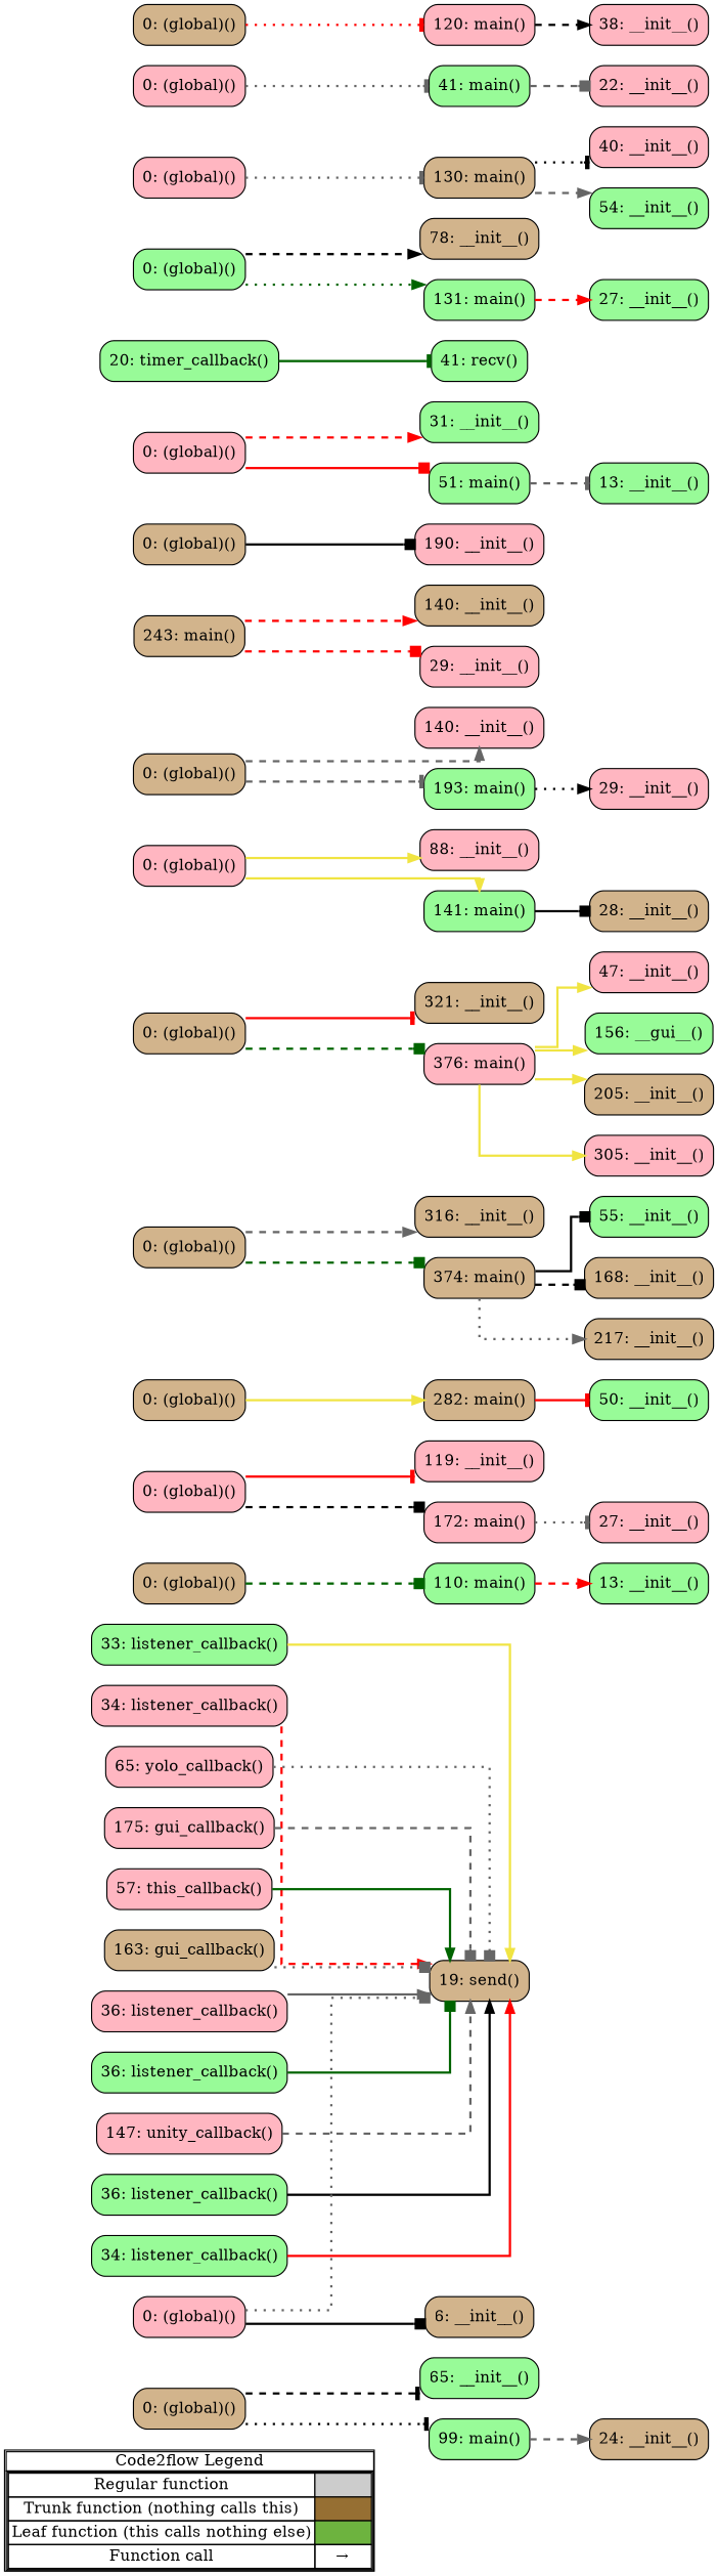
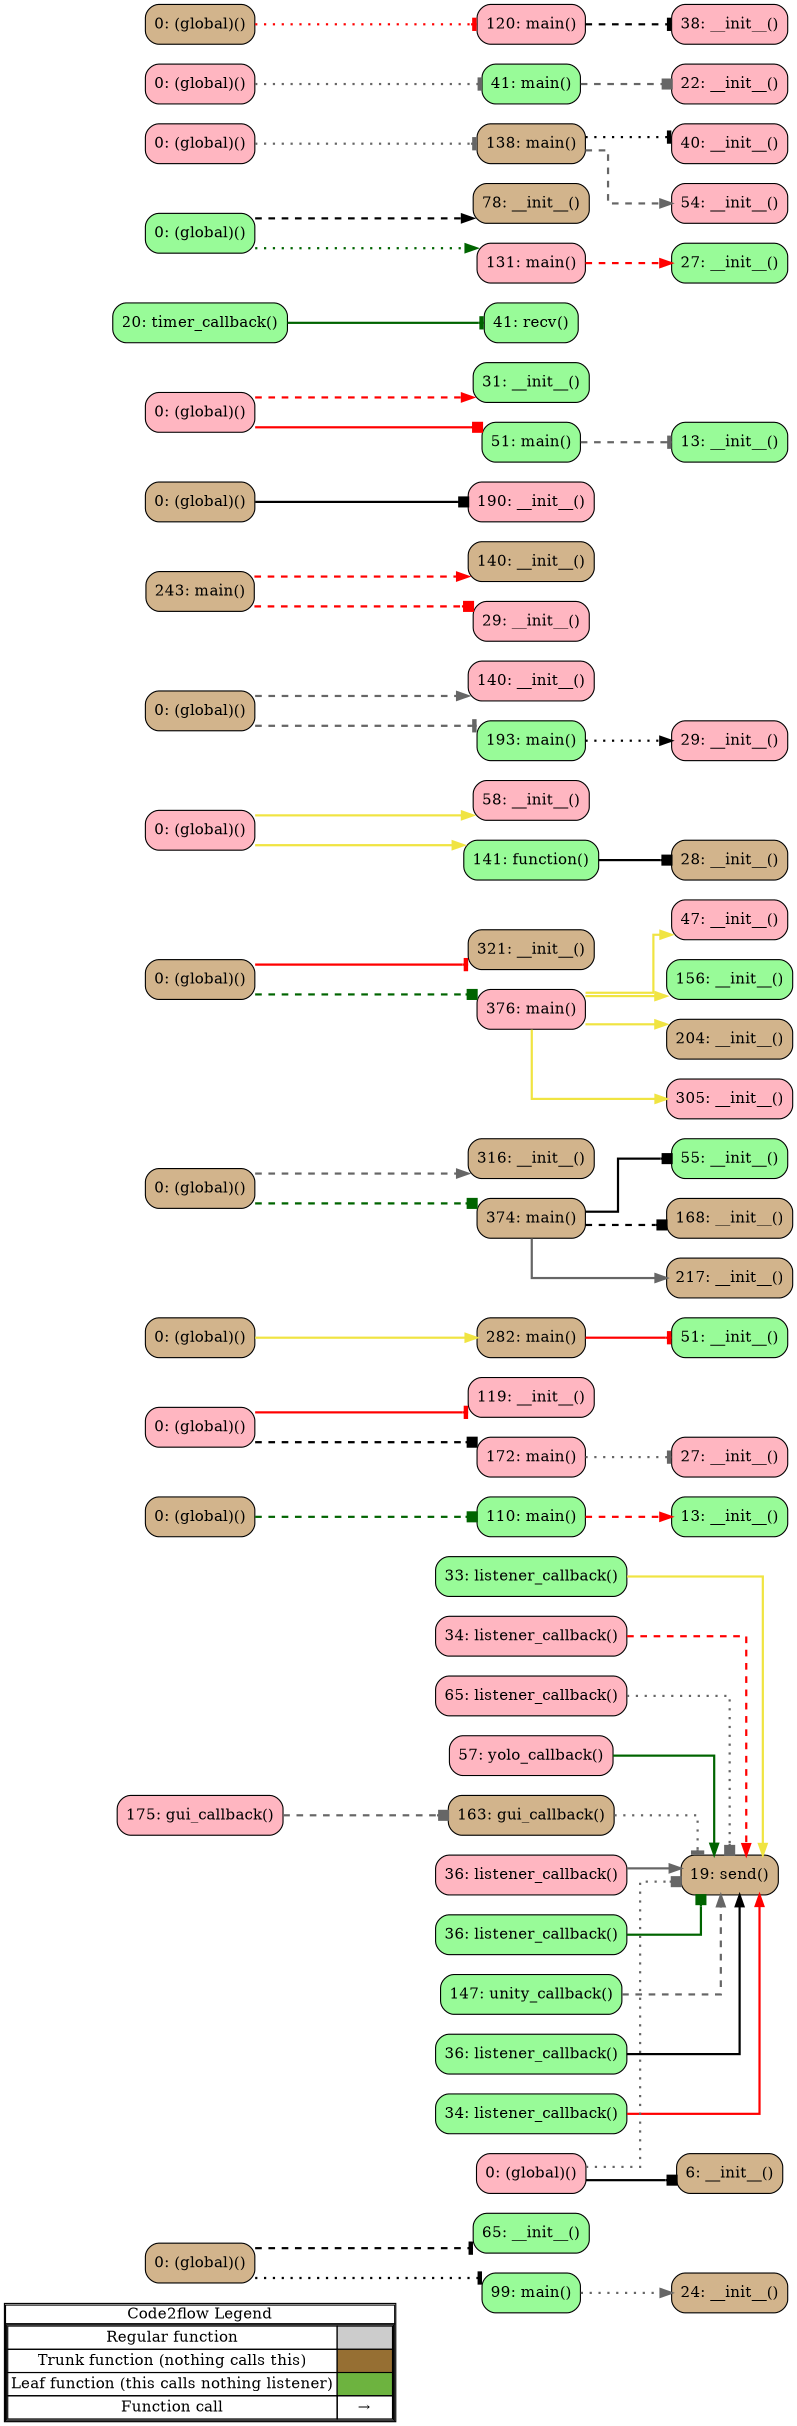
  digraph {
    concentrate=true
    rankdir=LR
    splines=ortho
    node [shape=rect fillcolor=lightpink style="rounded,filled"]
    edge [color=gray40 penwidth=2 arrowhead=normal style=dashed]
-   n1 [label=<         <table cellspacing="0" cellpadding="0" border="1"><tr><td>Code2flow Legend</td></tr><tr><td>         <table cellspacing="0">         <tr><td>Regular function</td><td width="50px" bgcolor='#cccccc'></td></tr>         <tr><td>Trunk function (nothing calls this)</td><td bgcolor='#966F33'></td></tr>         <tr><td>Leaf function (this calls nothing else)</td><td bgcolor='#6db33f'></td></tr>         <tr><td>Function call</td><td><font color='black'>&#8594;</font></td></tr>         </table></td></tr></table>         > margin=0 shape=none fillcolor="" style=""]
+   n1 [label=<         <table cellspacing="0" cellpadding="0" border="1"><tr><td>Code2flow Legend</td></tr><tr><td>         <table cellspacing="0">         <tr><td>Regular function</td><td width="50px" bgcolor='#cccccc'></td></tr>         <tr><td>Trunk function (nothing calls this)</td><td bgcolor='#966F33'></td></tr>         <tr><td>Leaf function (this calls nothing listener)</td><td bgcolor='#6db33f'></td></tr>         <tr><td>Function call</td><td><font color='black'>&#8594;</font></td></tr>         </table></td></tr></table>         > margin=0 shape=none fillcolor="" style=""]
    n2 [fillcolor=tan label="24: __init__()"]
    n3 [fillcolor=palegreen label="33: listener_callback()"]
    n4 [fillcolor=palegreen label="65: __init__()"]
    n5 [fillcolor=tan label="0: (global)()"]
    n6 [fillcolor=palegreen label="99: main()"]
    n7 [fillcolor=palegreen label="13: __init__()"]
    n8 [fillcolor=tan label="0: (global)()"]
    n9 [fillcolor=palegreen label="110: main()"]
    n10 [label="27: __init__()"]
    n11 [label="34: listener_callback()"]
    n12 [label="119: __init__()"]
    n13 [label="0: (global)()"]
    n14 [label="172: main()"]
-   n15 [fillcolor=palegreen label="50: __init__()"]
+   n15 [fillcolor=palegreen label="51: __init__()"]
    n16 [fillcolor=tan label="0: (global)()"]
    n17 [fillcolor=tan label="282: main()"]
    n18 [fillcolor=palegreen label="55: __init__()"]
-   n19 [label="65: yolo_callback()"]
+   n19 [label="65: listener_callback()"]
    n20 [fillcolor=tan label="168: __init__()"]
    n21 [label="175: gui_callback()"]
    n22 [fillcolor=tan label="217: __init__()"]
    n23 [fillcolor=tan label="316: __init__()"]
    n24 [fillcolor=tan label="0: (global)()"]
    n25 [fillcolor=tan label="374: main()"]
    n26 [label="47: __init__()"]
-   n27 [label="57: this_callback()"]
-   n28 [fillcolor=palegreen label="156: __gui__()"]
+   n27 [label="57: yolo_callback()"]
+   n28 [fillcolor=palegreen label="156: __init__()"]
    n29 [fillcolor=tan label="163: gui_callback()"]
-   n30 [fillcolor=tan label="205: __init__()"]
+   n30 [fillcolor=tan label="204: __init__()"]
    n31 [label="305: __init__()"]
    n32 [fillcolor=tan label="321: __init__()"]
    n33 [fillcolor=tan label="0: (global)()"]
    n34 [label="376: main()"]
    n35 [fillcolor=tan label="28: __init__()"]
    n36 [label="36: listener_callback()"]
-   n37 [label="88: __init__()"]
+   n37 [label="58: __init__()"]
    n38 [label="0: (global)()"]
-   n39 [fillcolor=palegreen label="141: main()"]
+   n39 [fillcolor=palegreen label="141: function()"]
    n40 [label="29: __init__()"]
    n41 [fillcolor=palegreen label="36: listener_callback()"]
    n42 [label="140: __init__()"]
    n43 [fillcolor=tan label="0: (global)()"]
    n44 [fillcolor=palegreen label="193: main()"]
    n45 [fillcolor=tan label="140: __init__()"]
-   n46 [label="147: unity_callback()"]
+   n46 [fillcolor=palegreen label="147: unity_callback()"]
    n47 [label="29: __init__()"]
    n48 [fillcolor=palegreen label="36: listener_callback()"]
    n49 [label="190: __init__()"]
    n50 [fillcolor=tan label="0: (global)()"]
    n51 [fillcolor=tan label="243: main()"]
    n52 [fillcolor=palegreen label="13: __init__()"]
    n53 [fillcolor=palegreen label="20: timer_callback()"]
    n54 [fillcolor=palegreen label="31: __init__()"]
    n55 [fillcolor=palegreen label="41: recv()"]
    n56 [label="0: (global)()"]
    n57 [fillcolor=palegreen label="51: main()"]
    n58 [fillcolor=palegreen label="27: __init__()"]
    n59 [fillcolor=palegreen label="34: listener_callback()"]
    n60 [fillcolor=tan label="78: __init__()"]
    n61 [fillcolor=palegreen label="0: (global)()"]
-   n62 [fillcolor=palegreen label="131: main()"]
+   n62 [label="131: main()"]
    n63 [label="40: __init__()"]
-   n64 [fillcolor=palegreen label="54: __init__()"]
+   n64 [label="54: __init__()"]
    n65 [label="0: (global)()"]
-   n66 [fillcolor=tan label="130: main()"]
+   n66 [fillcolor=tan label="138: main()"]
    n67 [fillcolor=tan label="6: __init__()"]
    n68 [fillcolor=tan label="19: send()"]
    n69 [label="0: (global)()"]
    n70 [label="22: __init__()"]
    n71 [label="0: (global)()"]
    n72 [fillcolor=palegreen label="41: main()"]
    n73 [label="38: __init__()"]
    n74 [fillcolor=tan label="0: (global)()"]
    n75 [label="120: main()"]
    subgraph sub_1 {
      label=legend
      rank=min
      n1
    }
    subgraph sub_2 {
      label="File: Omni_Driver"
      style=dotted
      n5
      n6
      subgraph sub_3 {
        label="Class: Listener"
        style=dotted
        n2
        n3
      }
      subgraph sub_4 {
        label="Class: udpsend"
        style=dotted
        n4
      }
    }
    subgraph sub_5 {
      label="File: PS4_listener"
      style=dotted
      n8
      n9
      subgraph sub_6 {
        label="Class: Listener"
        style=dotted
        n7
      }
    }
    subgraph sub_7 {
      label="File: W4_Omni_Driver"
      style=dotted
      n13
      n14
      subgraph sub_8 {
        label="Class: Listener"
        style=dotted
        n10
        n11
      }
      subgraph sub_9 {
        label="Class: udpsend"
        style=dotted
        n12
      }
    }
    subgraph sub_10 {
      label="File: cr24_gui"
      style=dotted
      n16
      n17
      subgraph sub_11 {
        label="Class: cr24_GUI"
        style=dotted
        n15
      }
    }
    subgraph sub_12 {
      label="File: cr24_main"
      style=dotted
      n24
      n25
      subgraph sub_13 {
        label="Class: YOLO_Listener"
        style=dotted
        n18
        n19
      }
      subgraph sub_14 {
        label="Class: GUI_Listener"
        style=dotted
        n20
        n21
      }
      subgraph sub_15 {
        label="Class: DS4_Listener"
        style=dotted
        n22
      }
      subgraph sub_16 {
        label="Class: udpsend"
        style=dotted
        n23
      }
    }
    subgraph sub_17 {
      label="File: cr24_main_unity"
      style=dotted
      n33
      n34
      subgraph sub_18 {
        label="Class: YOLO_Listener"
        style=dotted
        n26
        n27
      }
      subgraph sub_19 {
        label="Class: GUI_Listener"
        style=dotted
        n28
        n29
      }
      subgraph sub_20 {
        label="Class: DS4_Listener"
        style=dotted
        n30
      }
      subgraph sub_21 {
        label="Class: Unity_Listener"
        style=dotted
        n31
      }
      subgraph sub_22 {
        label="Class: udpsend"
        style=dotted
        n32
      }
    }
    subgraph sub_23 {
      label="File: cr24_manual"
      style=dotted
      n38
      n39
      subgraph sub_24 {
        label="Class: Listener"
        style=dotted
        n35
        n36
      }
      subgraph sub_25 {
        label="Class: udpsend"
        style=dotted
        n37
      }
    }
    subgraph sub_26 {
      label="File: cr24_manual2"
      style=dotted
      n43
      n44
      subgraph sub_27 {
        label="Class: Listener"
        style=dotted
        n40
        n41
      }
      subgraph sub_28 {
        label="Class: udpsend"
        style=dotted
        n42
      }
    }
    subgraph sub_29 {
      label="File: cr24_manual2_unity"
      style=dotted
      n50
      n51
      subgraph sub_30 {
        label="Class: Unity_Listener"
        style=dotted
        n45
        n46
      }
      subgraph sub_31 {
        label="Class: Listener"
        style=dotted
        n47
        n48
      }
      subgraph sub_32 {
        label="Class: udpsend"
        style=dotted
        n49
      }
    }
    subgraph sub_33 {
      label="File: cr24_pos"
      style=dotted
      n56
      n57
      subgraph sub_34 {
        label="Class: setoshio_pub"
        style=dotted
        n52
        n53
      }
      subgraph sub_35 {
        label="Class: udprecv"
        style=dotted
        n54
        n55
      }
    }
    subgraph sub_36 {
      label="File: cr24_test"
      style=dotted
      n61
      n62
      subgraph sub_37 {
        label="Class: Listener"
        style=dotted
        n58
        n59
      }
      subgraph sub_38 {
        label="Class: udpsend"
        style=dotted
        n60
      }
    }
    subgraph sub_39 {
      label="File: cr24_yolo_wireless"
      style=dotted
      n65
      n66
      subgraph sub_40 {
        label="Class: CAM_Listener"
        style=dotted
        n63
      }
      subgraph sub_41 {
        label="Class: setoshio_pub"
        style=dotted
        n64
      }
    }
    subgraph sub_42 {
      label="File: f7_eth"
      style=dotted
      n69
      subgraph sub_43 {
        label="Class: udpsend"
        style=dotted
        n67
        n68
      }
    }
    subgraph sub_44 {
      label="File: yolo_setoshio_gui"
      style=dotted
      n71
      n72
      subgraph sub_45 {
        label="Class: MinimalSubscriber"
        style=dotted
        n70
      }
    }
    subgraph sub_46 {
      label="File: yolov8_setoshio_pub"
      style=dotted
      n74
      n75
      subgraph sub_47 {
        label="Class: setoshio_pub"
        style=dotted
        n73
      }
    }
    n3 -> n68 [color="#F0E442" arrowhead="" style=""]
    n5 -> n4 [arrowhead=tee color=black]
    n5 -> n6 [arrowhead=tee color=black style=dotted]
-   n6 -> n2
+   n6 -> n2 [style=dotted]
    n8 -> n9 [arrowhead=box color=darkgreen]
    n9 -> n7 [color=red]
    n11 -> n68 [color=red]
    n13 -> n12 [arrowhead=tee color=red style=solid]
    n13 -> n14 [arrowhead=box color=black]
    n14 -> n10 [arrowhead=tee style=dotted]
    n16 -> n17 [color="#F0E442" arrowhead="" style=""]
    n17 -> n15 [arrowhead=tee color=red style=solid]
    n19 -> n68 [arrowhead=box style=dotted]
-   n21 -> n68 [arrowhead=box]
+   n21 -> n29 [arrowhead=box]
    n24 -> n23
    n24 -> n25 [arrowhead=box color=darkgreen]
    n25 -> n18 [arrowhead=box color=black style=solid]
    n25 -> n20 [arrowhead=box color=black]
-   n25 -> n22 [style=dotted]
+   n25 -> n22 [style=solid]
    n27 -> n68 [color=darkgreen style=solid]
-   n29 -> n68 [arrowhead=box style=dotted]
+   n29 -> n68 [arrowhead=tee style=dotted]
    n33 -> n32 [arrowhead=tee color=red style=solid]
    n33 -> n34 [arrowhead=box color=darkgreen]
    n34 -> n26 [color="#F0E442" arrowhead="" style=""]
    n34 -> n28 [color="#F0E442" arrowhead="" style=""]
    n34 -> n30 [color="#F0E442" arrowhead="" style=""]
    n34 -> n31 [color="#F0E442" arrowhead="" style=""]
    n36 -> n68 [style=solid]
    n38 -> n37 [color="#F0E442" arrowhead="" style=""]
    n38 -> n39 [color="#F0E442" arrowhead="" style=""]
    n39 -> n35 [arrowhead=box color=black style=solid]
    n41 -> n68 [arrowhead=box color=darkgreen style=solid]
    n43 -> n42
    n43 -> n44 [arrowhead=tee]
    n44 -> n40 [color=black style=dotted]
    n46 -> n68
    n48 -> n68 [color=black style=solid]
    n50 -> n49 [arrowhead=box color=black style=solid]
    n51 -> n45 [color=red]
    n51 -> n47 [arrowhead=box color=red]
    n53 -> n55 [arrowhead=tee color=darkgreen style=solid]
    n56 -> n54 [color=red]
    n56 -> n57 [arrowhead=box color=red style=solid]
    n57 -> n52 [arrowhead=tee]
    n59 -> n68 [color=red style=solid]
    n61 -> n60 [color=black]
    n61 -> n62 [color=darkgreen style=dotted]
    n62 -> n58 [color=red]
    n65 -> n66 [arrowhead=tee style=dotted]
    n66 -> n63 [arrowhead=tee color=black style=dotted]
    n66 -> n64
    n69 -> n67 [arrowhead=box color=black style=solid]
    n69 -> n68 [arrowhead=box style=dotted]
    n71 -> n72 [arrowhead=tee style=dotted]
    n72 -> n70 [arrowhead=box]
    n74 -> n75 [arrowhead=tee color=red style=dotted]
-   n75 -> n73 [color=black]
+   n75 -> n73 [arrowhead=tee color=black]
  }
